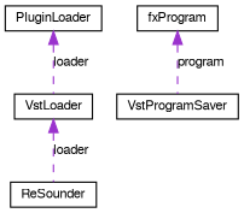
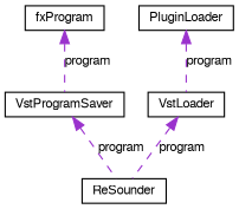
  digraph {
    node [color=black fillcolor=white fontname=FreeSans fontsize=10 shape=record style=filled]
    edge [color=darkorchid3 dir=back fontname=FreeSans fontsize=10 labelfontname=FreeSans labelfontsize=10 style=dashed]
    n1 [height=0.2 label=ReSounder width=0.4]
    n2 [height=0.2 label=VstProgramSaver width=0.4]
    n3 [height=0.2 label=fxProgram width=0.4]
    n4 [height=0.2 label=VstLoader width=0.4]
    n5 [height=0.2 label=PluginLoader width=0.4]
+   n2 -> n1 [label=program]
    n3 -> n2 [label=program]
-   n4 -> n1 [label=loader]
-   n5 -> n4 [label=loader]
+   n4 -> n1 [label=program]
+   n5 -> n4 [label=program]
  }
